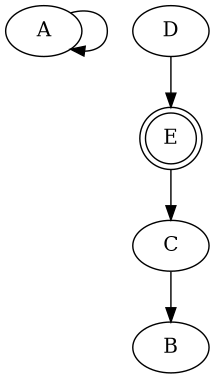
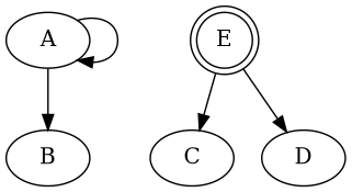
  digraph {
    node [shape=ellipse]
    A
    B
    E [shape=doublecircle]
    C
    D
    A -> A
-   C -> B
+   A -> B
    E -> C
-   D -> E
+   E -> D
  }
